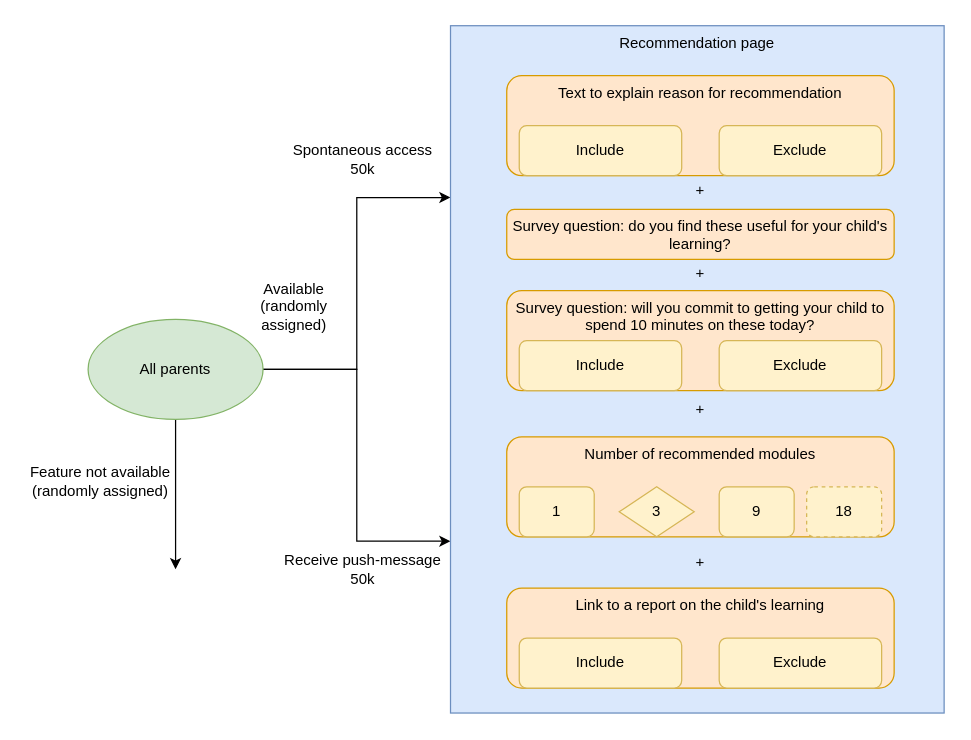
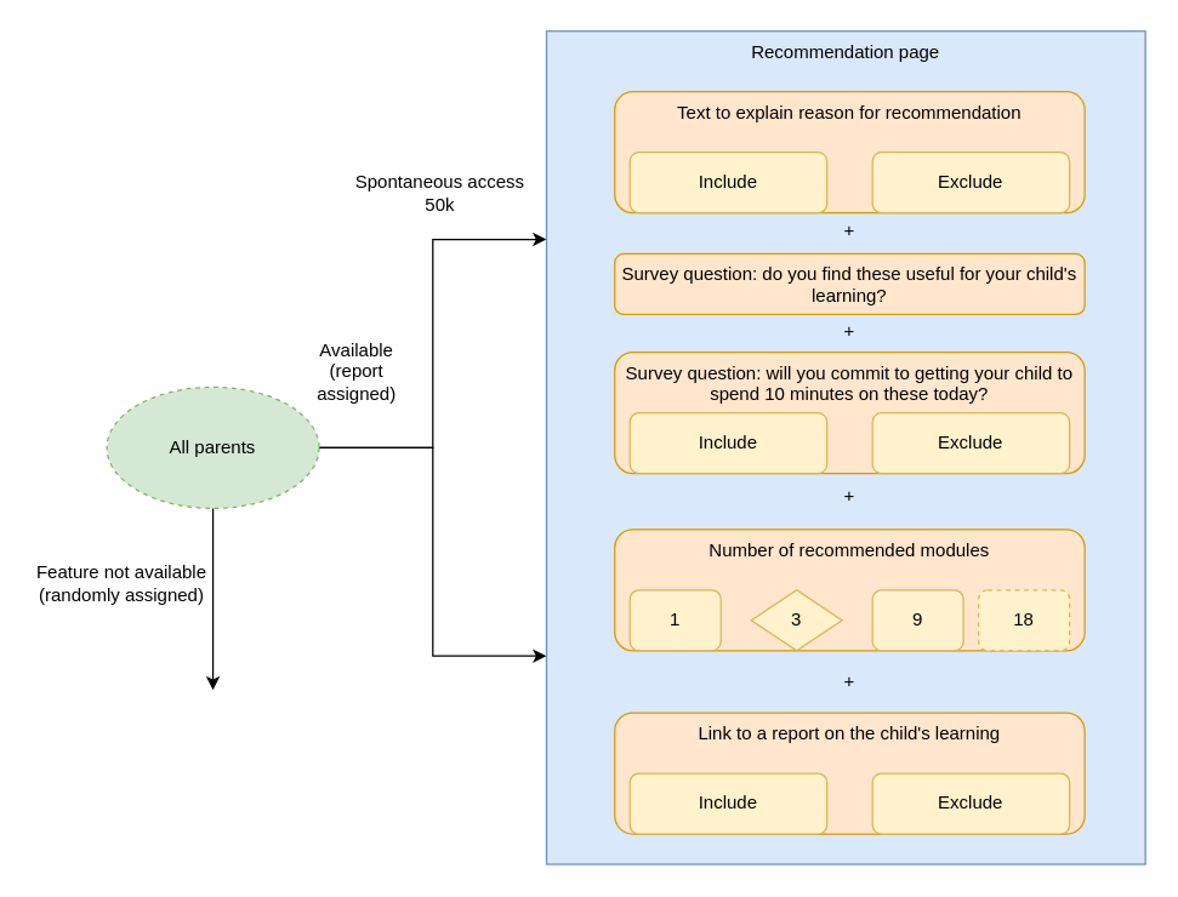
  <mxCell id="0" />
  <mxCell id="1" parent="0" />
  <mxCell id="2" style="edgeStyle=orthogonalEdgeStyle;rounded=0;orthogonalLoop=1;jettySize=auto;html=1;exitX=0.5;exitY=1;exitDx=0;exitDy=0;" parent="1" source="5" edge="1"><mxGeometry relative="1" as="geometry"><mxPoint x="140" y="455" as="targetPoint" /></mxGeometry></mxCell>
  <mxCell id="3" style="edgeStyle=orthogonalEdgeStyle;rounded=0;orthogonalLoop=1;jettySize=auto;html=1;exitX=1;exitY=0.5;exitDx=0;exitDy=0;entryX=0;entryY=0.75;entryDx=0;entryDy=0;" parent="1" source="5" target="11" edge="1"><mxGeometry relative="1" as="geometry" /></mxCell>
  <mxCell id="4" style="edgeStyle=orthogonalEdgeStyle;rounded=0;orthogonalLoop=1;jettySize=auto;html=1;exitX=1;exitY=0.5;exitDx=0;exitDy=0;entryX=0;entryY=0.25;entryDx=0;entryDy=0;" parent="1" source="5" target="11" edge="1"><mxGeometry relative="1" as="geometry" /></mxCell>
- <mxCell id="5" value="All parents" style="ellipse;whiteSpace=wrap;html=1;fillColor=#d5e8d4;strokeColor=#82b366;" parent="1" vertex="1"><mxGeometry x="70" y="255" width="140" height="80" as="geometry" /></mxCell>
+ <mxCell id="5" value="All parents" style="ellipse;whiteSpace=wrap;html=1;fillColor=#d5e8d4;strokeColor=#82b366;dashed=1;" parent="1" vertex="1"><mxGeometry x="70" y="255" width="140" height="80" as="geometry" /></mxCell>
  <mxCell id="6" value="Feature not available (randomly assigned)" style="text;html=1;strokeColor=none;fillColor=none;align=center;verticalAlign=middle;whiteSpace=wrap;rounded=0;" parent="1" vertex="1"><mxGeometry x="20" y="375" width="120" height="20" as="geometry" /></mxCell>
- <mxCell id="7" value="Available (randomly assigned)" style="text;html=1;strokeColor=none;fillColor=none;align=center;verticalAlign=middle;whiteSpace=wrap;rounded=0;" parent="1" vertex="1"><mxGeometry x="200" y="235" width="70" height="20" as="geometry" /></mxCell>
- <mxCell id="8" value="Receive push-message&lt;br&gt;50k" style="text;html=1;strokeColor=none;fillColor=none;align=center;verticalAlign=middle;whiteSpace=wrap;rounded=0;" parent="1" vertex="1"><mxGeometry x="220" y="445" width="140" height="20" as="geometry" /></mxCell>
+ <mxCell id="7" value="Available (report assigned)" style="text;html=1;strokeColor=none;fillColor=none;align=center;verticalAlign=middle;whiteSpace=wrap;rounded=0;" parent="1" vertex="1"><mxGeometry x="200" y="235" width="70" height="20" as="geometry" /></mxCell>
  <mxCell id="9" value="Spontaneous access&lt;br&gt;50k" style="text;html=1;strokeColor=none;fillColor=none;align=center;verticalAlign=middle;whiteSpace=wrap;rounded=0;" parent="1" vertex="1"><mxGeometry x="230" y="117" width="120" height="20" as="geometry" /></mxCell>
  <mxCell id="10" value="" style="group" parent="1" vertex="1" connectable="0"><mxGeometry x="360" y="20" width="395" height="550" as="geometry" /></mxCell>
  <mxCell id="11" value="Recommendation page" style="rounded=0;whiteSpace=wrap;html=1;fillColor=#dae8fc;strokeColor=#6c8ebf;verticalAlign=top;" parent="10" vertex="1"><mxGeometry width="395" height="550" as="geometry" /></mxCell>
  <mxCell id="12" value="" style="group" parent="10" vertex="1" connectable="0"><mxGeometry x="45" y="40" width="310" height="80" as="geometry" /></mxCell>
  <mxCell id="13" value="Text to explain reason for recommendation&lt;br&gt;" style="rounded=1;whiteSpace=wrap;html=1;verticalAlign=top;fillColor=#ffe6cc;strokeColor=#d79b00;" parent="12" vertex="1"><mxGeometry width="310" height="80" as="geometry" /></mxCell>
  <mxCell id="14" value="Include" style="rounded=1;whiteSpace=wrap;html=1;fillColor=#fff2cc;strokeColor=#d6b656;" parent="12" vertex="1"><mxGeometry x="10" y="40" width="130" height="40" as="geometry" /></mxCell>
  <mxCell id="15" value="Exclude" style="rounded=1;whiteSpace=wrap;html=1;fillColor=#fff2cc;strokeColor=#d6b656;" parent="12" vertex="1"><mxGeometry x="170" y="40" width="130" height="40" as="geometry" /></mxCell>
  <mxCell id="16" value="" style="group" parent="10" vertex="1" connectable="0"><mxGeometry x="45" y="329" width="310" height="80" as="geometry" /></mxCell>
  <mxCell id="17" value="Number of recommended modules" style="rounded=1;whiteSpace=wrap;html=1;verticalAlign=top;fillColor=#ffe6cc;strokeColor=#d79b00;" parent="16" vertex="1"><mxGeometry width="310" height="80" as="geometry" /></mxCell>
  <mxCell id="18" value="1" style="rounded=1;whiteSpace=wrap;html=1;fillColor=#fff2cc;strokeColor=#d6b656;" parent="16" vertex="1"><mxGeometry x="10" y="40" width="60" height="40" as="geometry" /></mxCell>
  <mxCell id="19" value="3" style="rhombus;whiteSpace=wrap;html=1;fillColor=#fff2cc;strokeColor=#d6b656;" parent="16" vertex="1"><mxGeometry x="90" y="40" width="60" height="40" as="geometry" /></mxCell>
  <mxCell id="20" value="9" style="rounded=1;whiteSpace=wrap;html=1;fillColor=#fff2cc;strokeColor=#d6b656;" parent="16" vertex="1"><mxGeometry x="170" y="40" width="60" height="40" as="geometry" /></mxCell>
  <mxCell id="21" value="18" style="rounded=1;whiteSpace=wrap;html=1;fillColor=#fff2cc;strokeColor=#d6b656;dashed=1;" parent="16" vertex="1"><mxGeometry x="240" y="40" width="60" height="40" as="geometry" /></mxCell>
  <mxCell id="22" value="" style="group" parent="10" vertex="1" connectable="0"><mxGeometry x="45" y="450" width="310" height="80" as="geometry" /></mxCell>
  <mxCell id="23" value="Link to a report on the child's learning" style="rounded=1;whiteSpace=wrap;html=1;verticalAlign=top;fillColor=#ffe6cc;strokeColor=#d79b00;" parent="22" vertex="1"><mxGeometry width="310" height="80" as="geometry" /></mxCell>
  <mxCell id="24" value="Include" style="rounded=1;whiteSpace=wrap;html=1;fillColor=#fff2cc;strokeColor=#d6b656;" parent="22" vertex="1"><mxGeometry x="10" y="40" width="130" height="40" as="geometry" /></mxCell>
  <mxCell id="25" value="Exclude" style="rounded=1;whiteSpace=wrap;html=1;fillColor=#fff2cc;strokeColor=#d6b656;" parent="22" vertex="1"><mxGeometry x="170" y="40" width="130" height="40" as="geometry" /></mxCell>
  <mxCell id="26" value="+" style="text;html=1;strokeColor=none;fillColor=none;align=center;verticalAlign=middle;whiteSpace=wrap;rounded=0;" parent="10" vertex="1"><mxGeometry x="180" y="420" width="40" height="20" as="geometry" /></mxCell>
  <mxCell id="27" value="" style="group" parent="10" vertex="1" connectable="0"><mxGeometry x="45" y="147" width="310" height="40" as="geometry" /></mxCell>
  <mxCell id="28" value="Survey question: do you find these useful for your child's learning?" style="rounded=1;whiteSpace=wrap;html=1;verticalAlign=top;fillColor=#ffe6cc;strokeColor=#d79b00;" parent="27" vertex="1"><mxGeometry width="310" height="40" as="geometry" /></mxCell>
  <mxCell id="29" value="" style="group" parent="10" vertex="1" connectable="0"><mxGeometry x="45" y="212" width="310" height="80" as="geometry" /></mxCell>
  <mxCell id="30" value="Survey question: will you commit to getting your child to spend 10 minutes on these today?" style="rounded=1;whiteSpace=wrap;html=1;verticalAlign=top;fillColor=#ffe6cc;strokeColor=#d79b00;" parent="29" vertex="1"><mxGeometry width="310" height="80" as="geometry" /></mxCell>
  <mxCell id="31" value="Include" style="rounded=1;whiteSpace=wrap;html=1;fillColor=#fff2cc;strokeColor=#d6b656;" parent="29" vertex="1"><mxGeometry x="10" y="40" width="130" height="40" as="geometry" /></mxCell>
  <mxCell id="32" value="Exclude" style="rounded=1;whiteSpace=wrap;html=1;fillColor=#fff2cc;strokeColor=#d6b656;" parent="29" vertex="1"><mxGeometry x="170" y="40" width="130" height="40" as="geometry" /></mxCell>
  <mxCell id="33" value="+" style="text;html=1;strokeColor=none;fillColor=none;align=center;verticalAlign=middle;whiteSpace=wrap;rounded=0;" parent="10" vertex="1"><mxGeometry x="180" y="297" width="40" height="20" as="geometry" /></mxCell>
  <mxCell id="34" value="+" style="text;html=1;strokeColor=none;fillColor=none;align=center;verticalAlign=middle;whiteSpace=wrap;rounded=0;" parent="10" vertex="1"><mxGeometry x="180" y="188" width="40" height="20" as="geometry" /></mxCell>
  <mxCell id="35" value="+" style="text;html=1;strokeColor=none;fillColor=none;align=center;verticalAlign=middle;whiteSpace=wrap;rounded=0;" parent="10" vertex="1"><mxGeometry x="180" y="122" width="40" height="20" as="geometry" /></mxCell>
